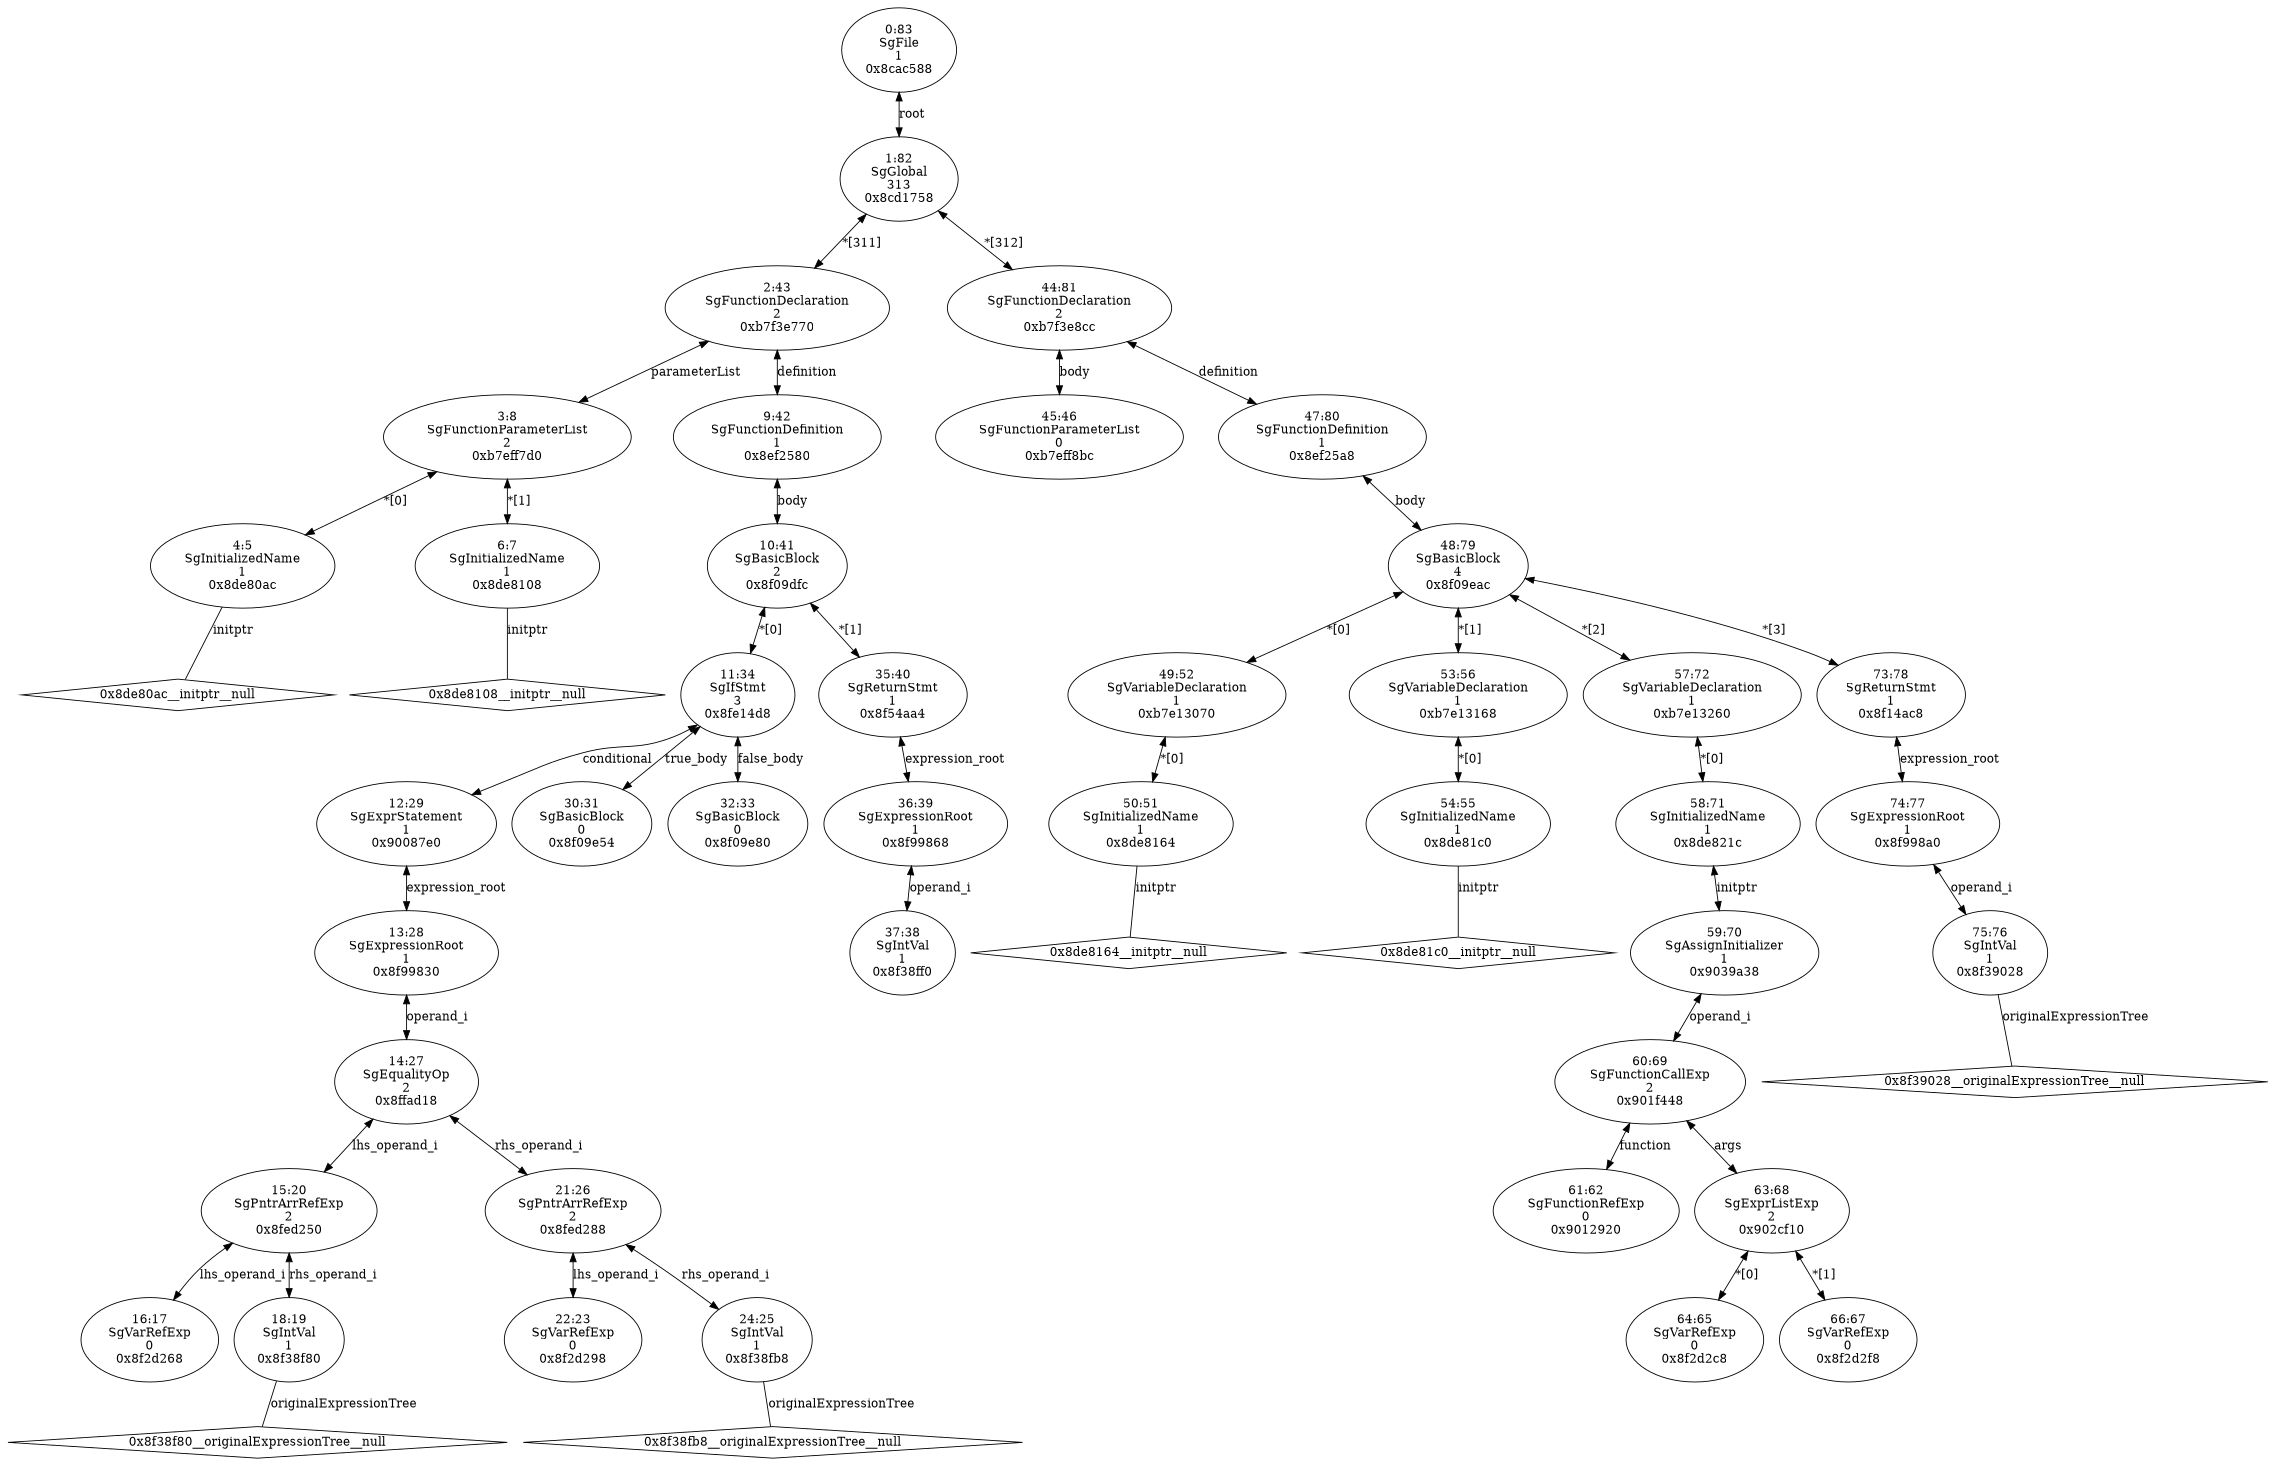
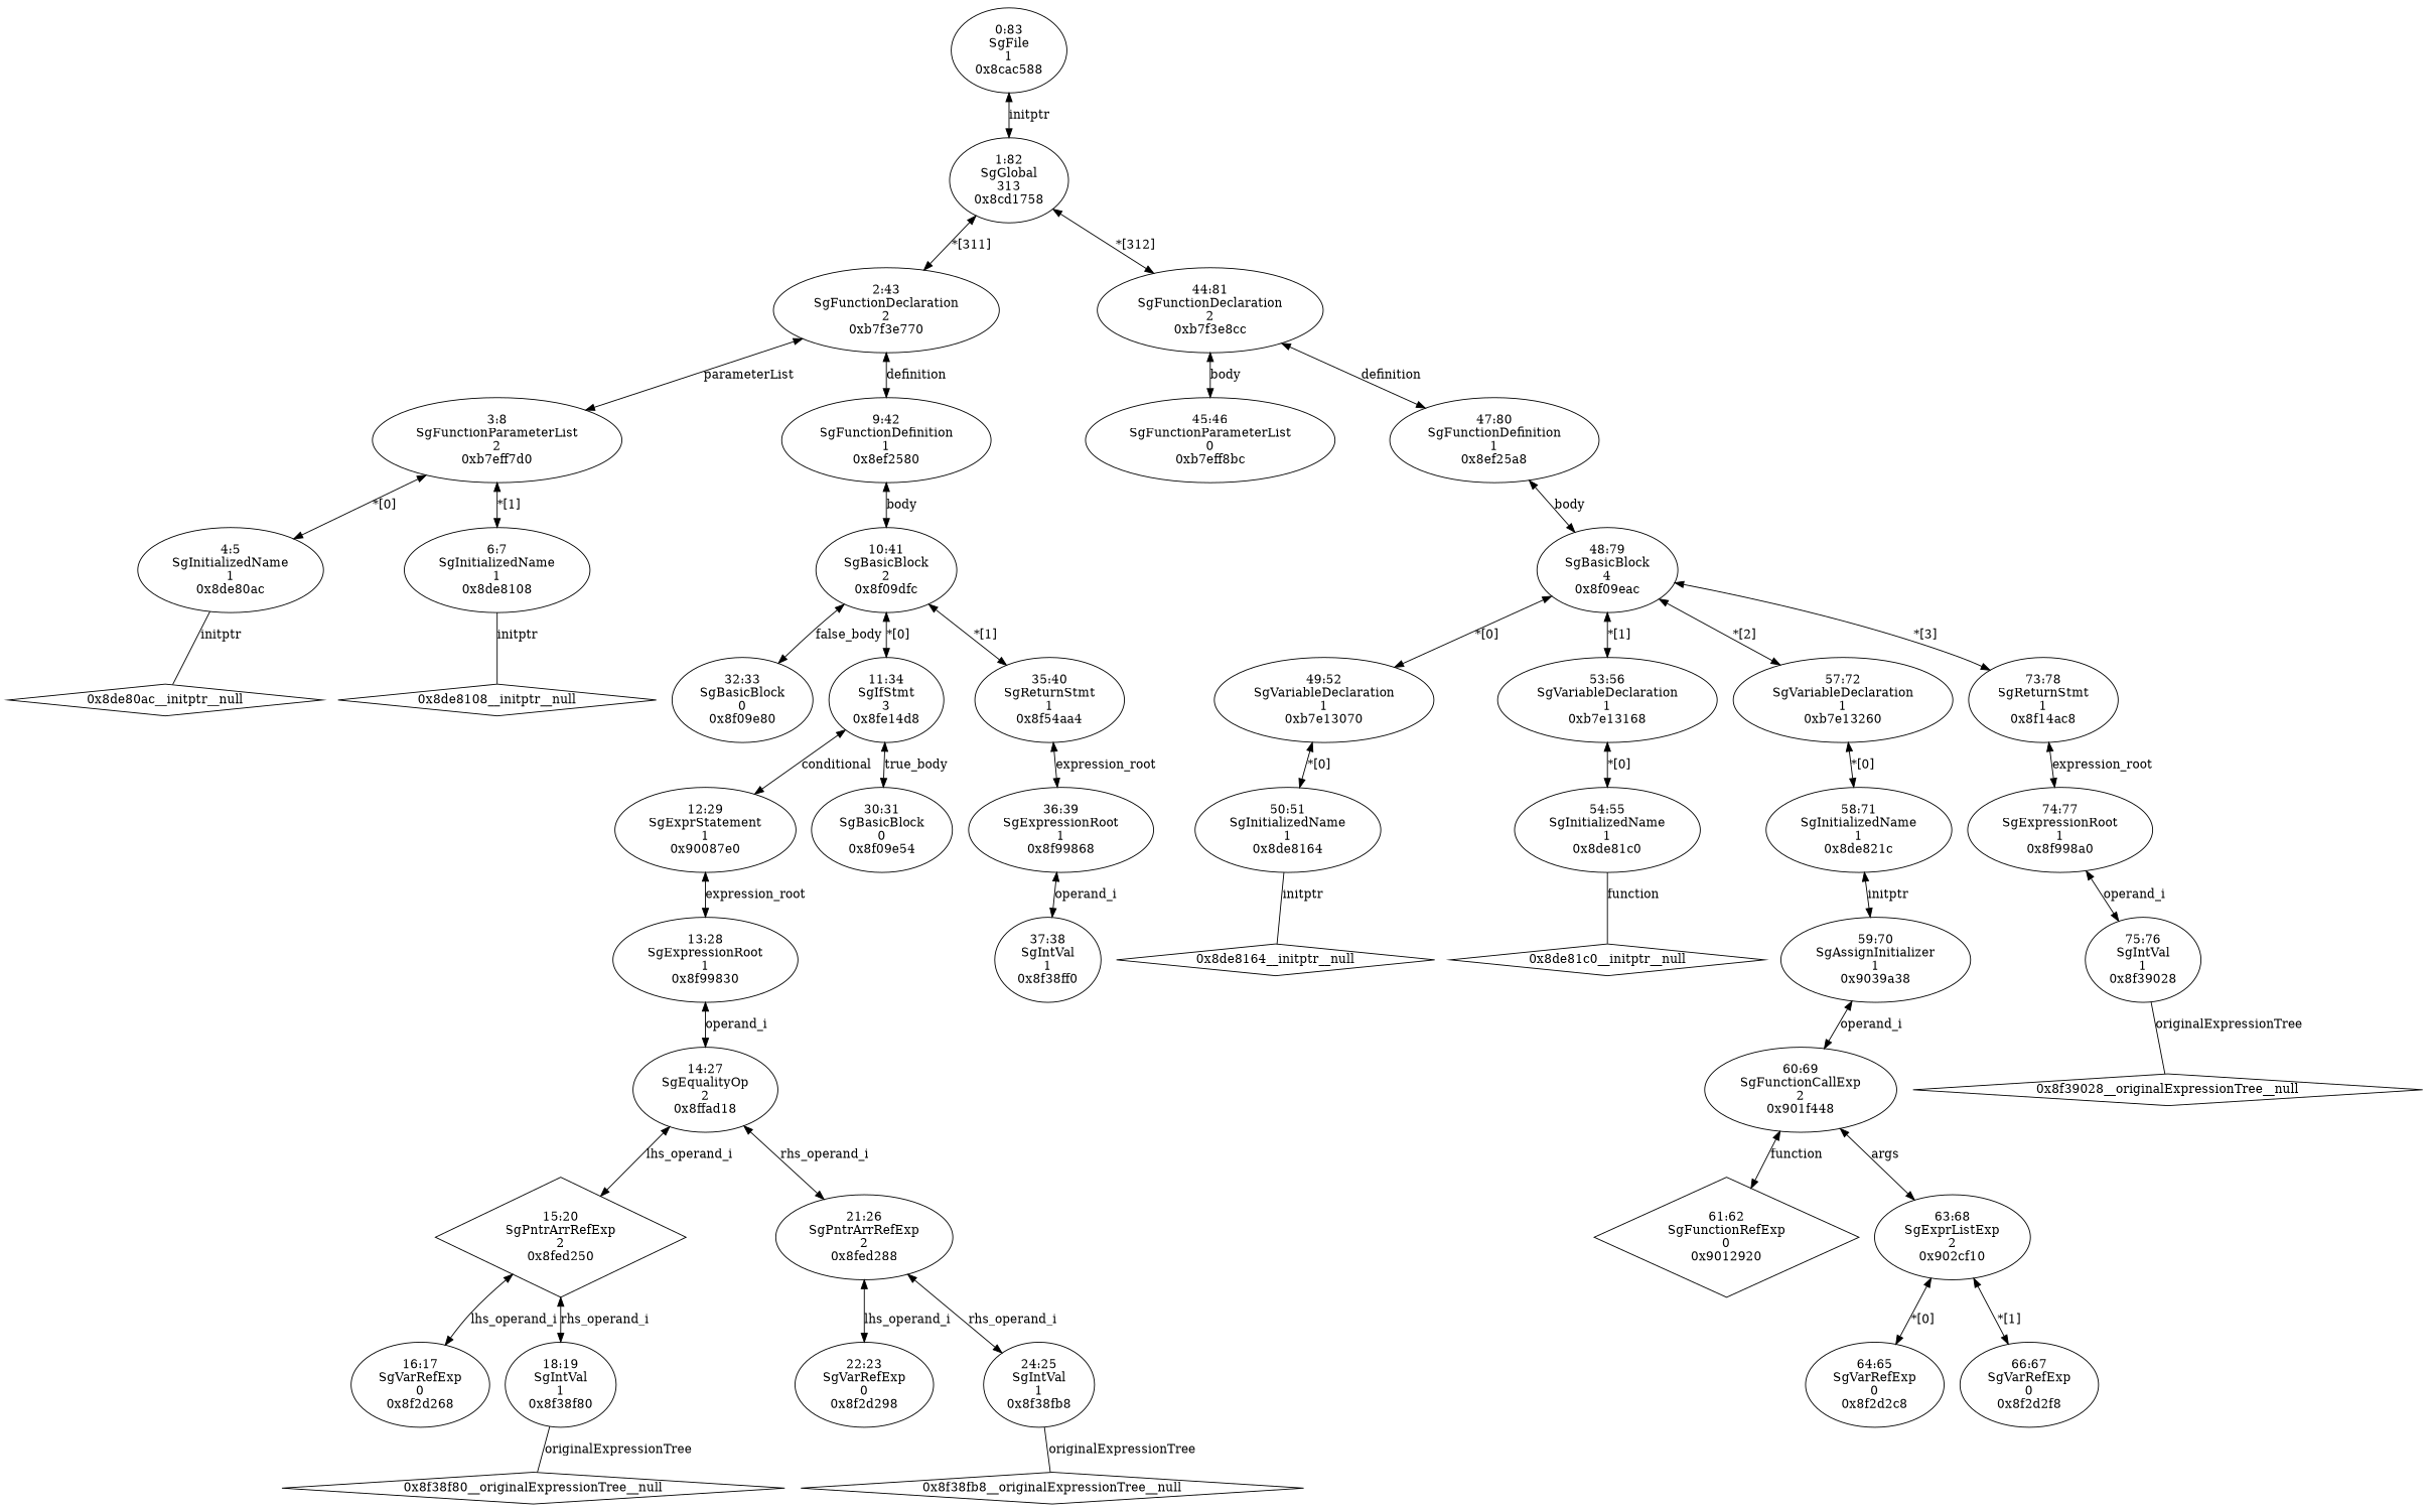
  digraph {
    edge [dir=both]
    n1 [label="4:5\nSgInitializedName\n1\n0x8de80ac\n"]
    "0x8de80ac__initptr__null" [shape=diamond]
    n3 [label="6:7\nSgInitializedName\n1\n0x8de8108\n"]
    "0x8de8108__initptr__null" [shape=diamond]
    n5 [label="3:8\nSgFunctionParameterList\n2\n0xb7eff7d0\n"]
    n6 [label="16:17\nSgVarRefExp\n0\n0x8f2d268\n"]
    n7 [label="18:19\nSgIntVal\n1\n0x8f38f80\n"]
    "0x8f38f80__originalExpressionTree__null" [shape=diamond]
-   n9 [label="15:20\nSgPntrArrRefExp\n2\n0x8fed250\n"]
+   n9 [label="15:20\nSgPntrArrRefExp\n2\n0x8fed250\n" shape=diamond]
    n10 [label="22:23\nSgVarRefExp\n0\n0x8f2d298\n"]
    n11 [label="24:25\nSgIntVal\n1\n0x8f38fb8\n"]
    "0x8f38fb8__originalExpressionTree__null" [shape=diamond]
    n13 [label="21:26\nSgPntrArrRefExp\n2\n0x8fed288\n"]
    n14 [label="14:27\nSgEqualityOp\n2\n0x8ffad18\n"]
    n15 [label="13:28\nSgExpressionRoot\n1\n0x8f99830\n"]
    n16 [label="12:29\nSgExprStatement\n1\n0x90087e0\n"]
    n17 [label="30:31\nSgBasicBlock\n0\n0x8f09e54\n"]
    n18 [label="32:33\nSgBasicBlock\n0\n0x8f09e80\n"]
    n19 [label="11:34\nSgIfStmt\n3\n0x8fe14d8\n"]
    n20 [label="37:38\nSgIntVal\n1\n0x8f38ff0\n"]
    n21 [label="36:39\nSgExpressionRoot\n1\n0x8f99868\n"]
    n22 [label="35:40\nSgReturnStmt\n1\n0x8f54aa4\n"]
    n23 [label="10:41\nSgBasicBlock\n2\n0x8f09dfc\n"]
    n24 [label="9:42\nSgFunctionDefinition\n1\n0x8ef2580\n"]
    n25 [label="2:43\nSgFunctionDeclaration\n2\n0xb7f3e770\n"]
    n26 [label="45:46\nSgFunctionParameterList\n0\n0xb7eff8bc\n"]
    n27 [label="50:51\nSgInitializedName\n1\n0x8de8164\n"]
    "0x8de8164__initptr__null" [shape=diamond]
    n29 [label="49:52\nSgVariableDeclaration\n1\n0xb7e13070\n"]
    n30 [label="54:55\nSgInitializedName\n1\n0x8de81c0\n"]
    "0x8de81c0__initptr__null" [shape=diamond]
    n32 [label="53:56\nSgVariableDeclaration\n1\n0xb7e13168\n"]
-   n33 [label="61:62\nSgFunctionRefExp\n0\n0x9012920\n"]
+   n33 [label="61:62\nSgFunctionRefExp\n0\n0x9012920\n" shape=diamond]
    n34 [label="64:65\nSgVarRefExp\n0\n0x8f2d2c8\n"]
    n35 [label="66:67\nSgVarRefExp\n0\n0x8f2d2f8\n"]
    n36 [label="63:68\nSgExprListExp\n2\n0x902cf10\n"]
    n37 [label="60:69\nSgFunctionCallExp\n2\n0x901f448\n"]
    n38 [label="59:70\nSgAssignInitializer\n1\n0x9039a38\n"]
    n39 [label="58:71\nSgInitializedName\n1\n0x8de821c\n"]
    n40 [label="57:72\nSgVariableDeclaration\n1\n0xb7e13260\n"]
    n41 [label="75:76\nSgIntVal\n1\n0x8f39028\n"]
    "0x8f39028__originalExpressionTree__null" [shape=diamond]
    n43 [label="74:77\nSgExpressionRoot\n1\n0x8f998a0\n"]
    n44 [label="73:78\nSgReturnStmt\n1\n0x8f14ac8\n"]
    n45 [label="48:79\nSgBasicBlock\n4\n0x8f09eac\n"]
    n46 [label="47:80\nSgFunctionDefinition\n1\n0x8ef25a8\n"]
    n47 [label="44:81\nSgFunctionDeclaration\n2\n0xb7f3e8cc\n"]
    n48 [label="1:82\nSgGlobal\n313\n0x8cd1758\n"]
    n49 [label="0:83\nSgFile\n1\n0x8cac588\n"]
    n1 -> "0x8de80ac__initptr__null" [dir=none label=initptr]
    n3 -> "0x8de8108__initptr__null" [dir=none label=initptr]
    n5 -> n1 [label="*[0]"]
    n5 -> n3 [label="*[1]"]
    n7 -> "0x8f38f80__originalExpressionTree__null" [dir=none label=originalExpressionTree]
    n9 -> n6 [label=lhs_operand_i]
    n9 -> n7 [label=rhs_operand_i]
    n11 -> "0x8f38fb8__originalExpressionTree__null" [dir=none label=originalExpressionTree]
    n13 -> n10 [label=lhs_operand_i]
    n13 -> n11 [label=rhs_operand_i]
    n14 -> n9 [label=lhs_operand_i]
    n14 -> n13 [label=rhs_operand_i]
    n15 -> n14 [label=operand_i]
    n16 -> n15 [label=expression_root]
    n19 -> n16 [label=conditional]
    n19 -> n17 [label=true_body]
-   n19 -> n18 [label=false_body]
+   n23 -> n18 [label=false_body]
    n21 -> n20 [label=operand_i]
    n22 -> n21 [label=expression_root]
    n23 -> n19 [label="*[0]"]
    n23 -> n22 [label="*[1]"]
    n24 -> n23 [label=body]
    n25 -> n5 [label=parameterList]
    n25 -> n24 [label=definition]
    n27 -> "0x8de8164__initptr__null" [dir=none label=initptr]
    n29 -> n27 [label="*[0]"]
-   n30 -> "0x8de81c0__initptr__null" [dir=none label=initptr]
+   n30 -> "0x8de81c0__initptr__null" [dir=none label=function]
    n32 -> n30 [label="*[0]"]
    n36 -> n34 [label="*[0]"]
    n36 -> n35 [label="*[1]"]
    n37 -> n33 [label=function]
    n37 -> n36 [label=args]
    n38 -> n37 [label=operand_i]
    n39 -> n38 [label=initptr]
    n40 -> n39 [label="*[0]"]
    n41 -> "0x8f39028__originalExpressionTree__null" [dir=none label=originalExpressionTree]
    n43 -> n41 [label=operand_i]
    n44 -> n43 [label=expression_root]
    n45 -> n29 [label="*[0]"]
    n45 -> n32 [label="*[1]"]
    n45 -> n40 [label="*[2]"]
    n45 -> n44 [label="*[3]"]
    n46 -> n45 [label=body]
    n47 -> n26 [label=body]
    n47 -> n46 [label=definition]
    n48 -> n25 [label="*[311]"]
    n48 -> n47 [label="*[312]"]
-   n49 -> n48 [label=root]
+   n49 -> n48 [label=initptr]
  }
